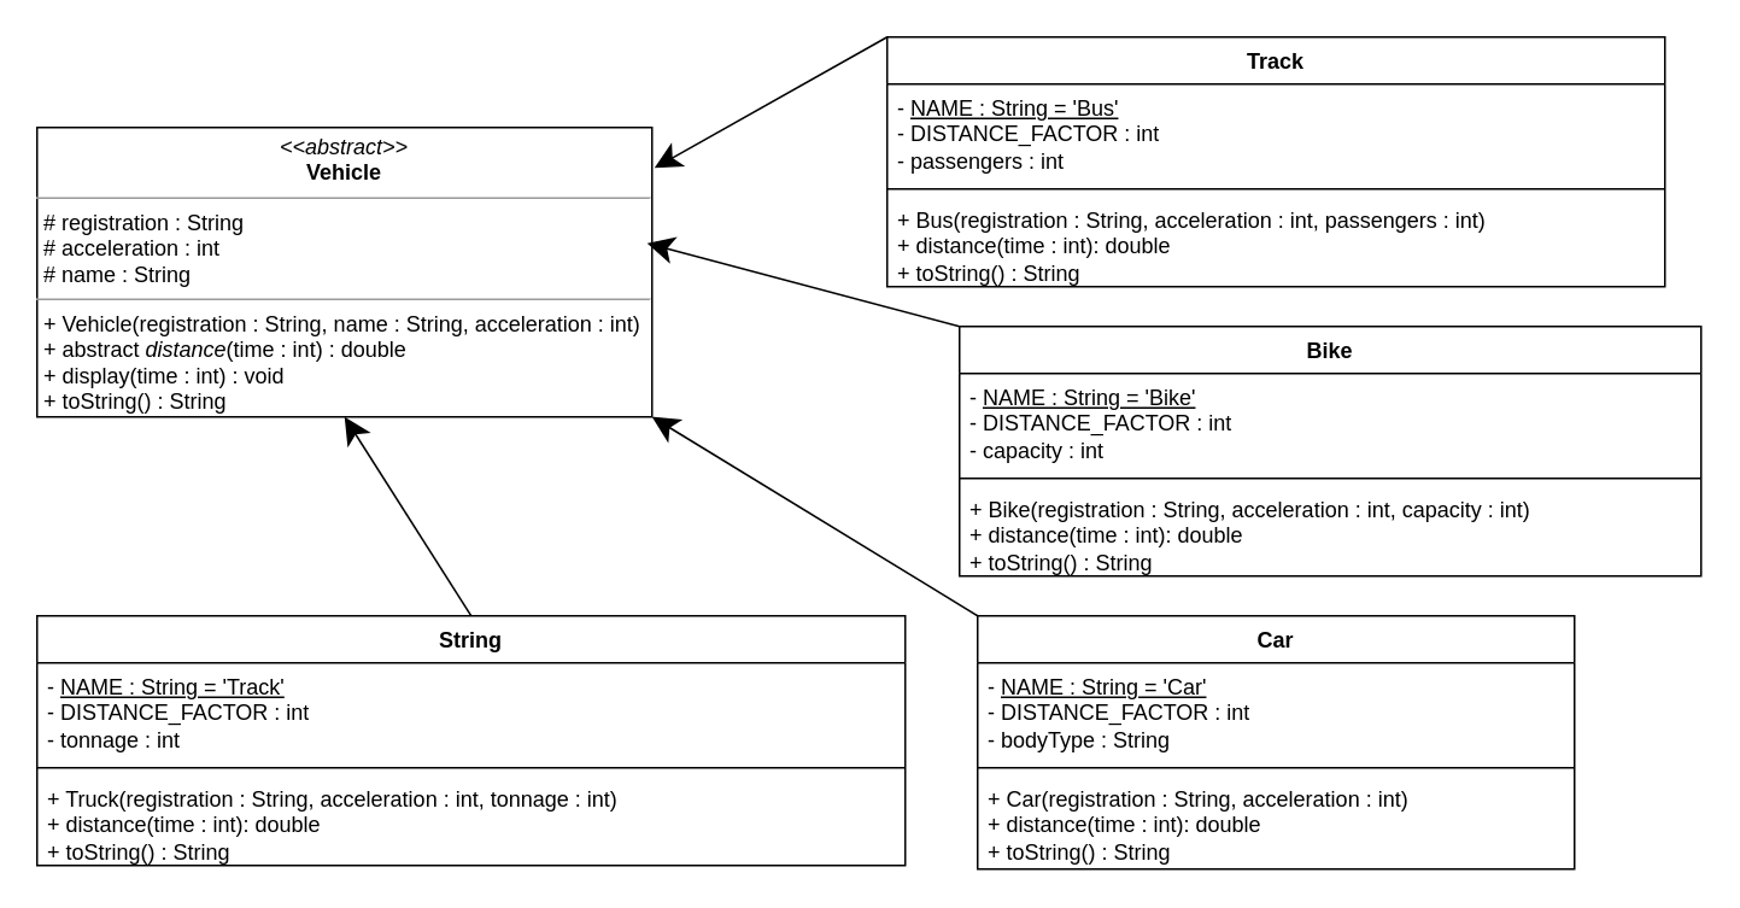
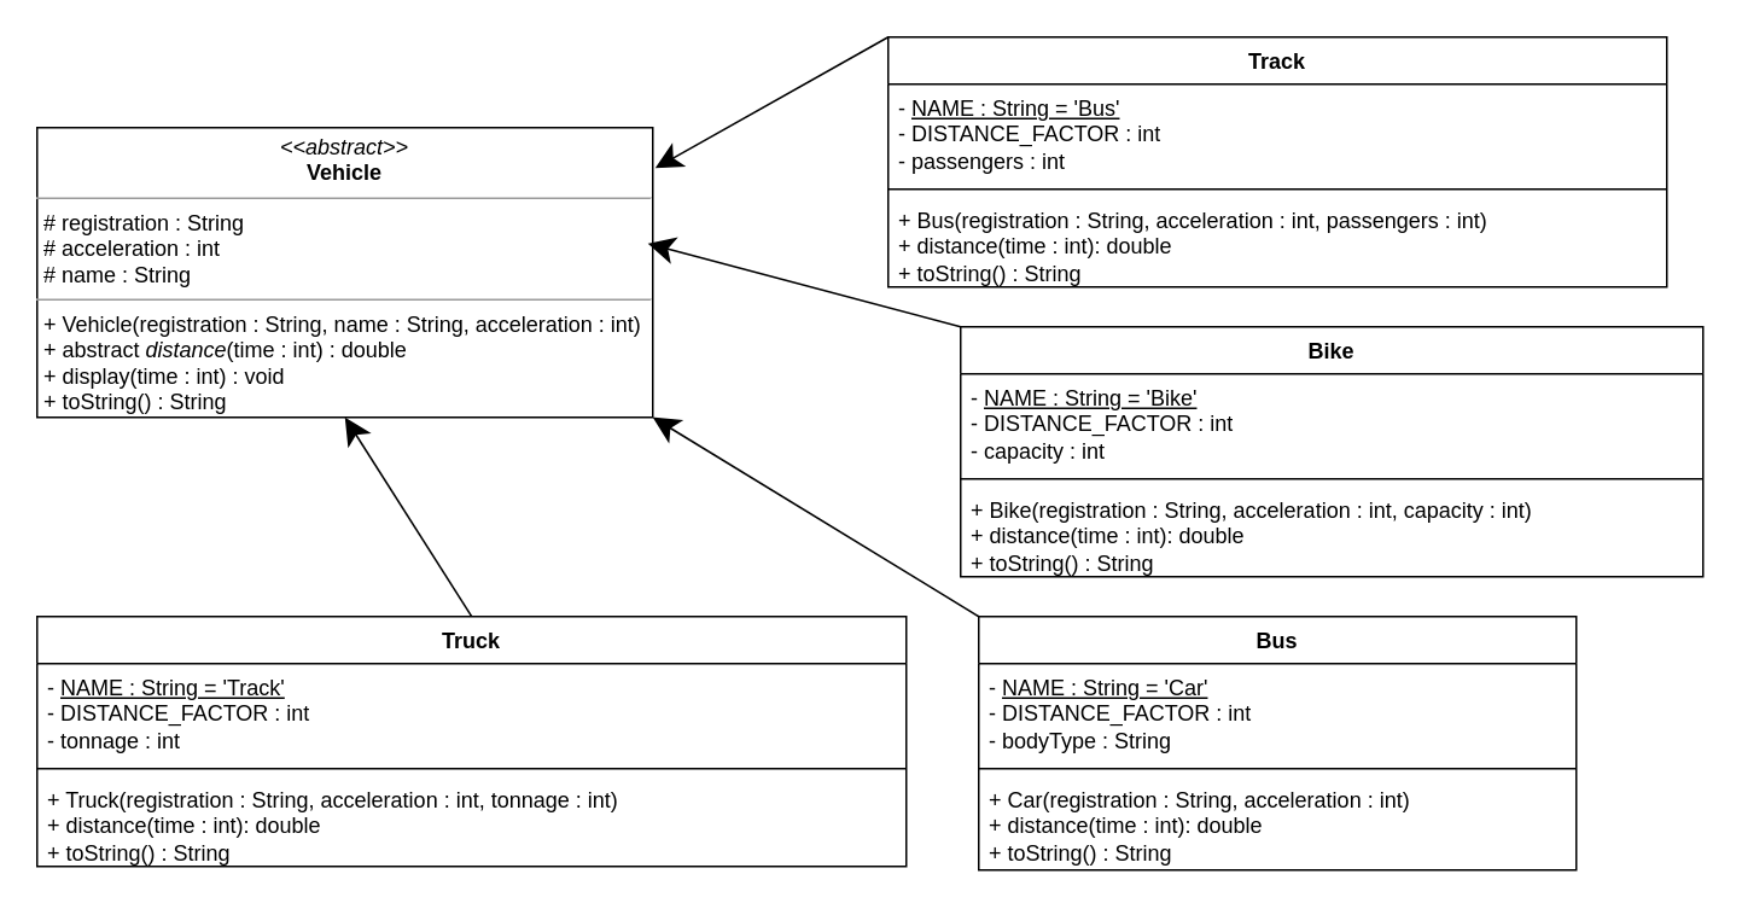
  <mxCell id="0" />
  <mxCell id="1" parent="0" />
  <mxCell id="2" value="&lt;p style=&quot;margin:0px;margin-top:4px;text-align:center;&quot;&gt;&lt;i&gt;&amp;lt;&amp;lt;abstract&amp;gt;&amp;gt;&lt;/i&gt;&lt;br&gt;&lt;b&gt;Vehicle&lt;/b&gt;&lt;/p&gt;&lt;hr size=&quot;1&quot;&gt;&lt;p style=&quot;margin:0px;margin-left:4px;&quot;&gt;# registration : String&lt;br&gt;#&amp;nbsp;acceleration : int&lt;/p&gt;&lt;p style=&quot;margin:0px;margin-left:4px;&quot;&gt;# name : String&lt;/p&gt;&lt;hr size=&quot;1&quot;&gt;&lt;p style=&quot;margin:0px;margin-left:4px;&quot;&gt;+ Vehicle(registration : String, name : String, acceleration : int)&lt;/p&gt;&lt;p style=&quot;margin:0px;margin-left:4px;&quot;&gt;+ abstract &lt;i&gt;distance&lt;/i&gt;(time : int) : double&lt;br&gt;+ display(time : int) : void&lt;/p&gt;&lt;p style=&quot;margin:0px;margin-left:4px;&quot;&gt;+ toString() : String&lt;/p&gt;" style="verticalAlign=top;align=left;overflow=fill;fontSize=12;fontFamily=Helvetica;html=1;whiteSpace=wrap;" vertex="1" parent="1"><mxGeometry x="20" y="70" width="340" height="160" as="geometry" /></mxCell>
  <mxCell id="3" style="rounded=0;orthogonalLoop=1;jettySize=auto;html=1;entryX=0.5;entryY=1;entryDx=0;entryDy=0;endSize=12;exitX=0.5;exitY=0;exitDx=0;exitDy=0;" edge="1" parent="1" source="7" target="2"><mxGeometry relative="1" as="geometry"><mxPoint x="240" y="290" as="sourcePoint" /></mxGeometry></mxCell>
  <mxCell id="4" style="rounded=0;orthogonalLoop=1;jettySize=auto;html=1;entryX=1;entryY=1;entryDx=0;entryDy=0;endSize=12;exitX=0;exitY=0;exitDx=0;exitDy=0;" edge="1" parent="1" source="11" target="2"><mxGeometry relative="1" as="geometry"><mxPoint x="575" y="260" as="sourcePoint" /></mxGeometry></mxCell>
  <mxCell id="5" style="rounded=0;orthogonalLoop=1;jettySize=auto;html=1;exitX=0;exitY=0;exitDx=0;exitDy=0;entryX=1.004;entryY=0.14;entryDx=0;entryDy=0;entryPerimeter=0;endSize=12;" edge="1" parent="1" source="19" target="2"><mxGeometry relative="1" as="geometry"><mxPoint x="420" y="95" as="sourcePoint" /></mxGeometry></mxCell>
  <mxCell id="6" style="rounded=0;orthogonalLoop=1;jettySize=auto;html=1;entryX=0.992;entryY=0.4;entryDx=0;entryDy=0;entryPerimeter=0;endSize=12;exitX=0;exitY=0;exitDx=0;exitDy=0;" edge="1" parent="1" source="15" target="2"><mxGeometry relative="1" as="geometry"><mxPoint x="440" y="175" as="sourcePoint" /></mxGeometry></mxCell>
- <mxCell id="7" value="String" style="swimlane;fontStyle=1;align=center;verticalAlign=top;childLayout=stackLayout;horizontal=1;startSize=26;horizontalStack=0;resizeParent=1;resizeParentMax=0;resizeLast=0;collapsible=1;marginBottom=0;whiteSpace=wrap;html=1;" vertex="1" parent="1"><mxGeometry x="20" y="340" width="480" height="138" as="geometry" /></mxCell>
+ <mxCell id="7" value="Truck" style="swimlane;fontStyle=1;align=center;verticalAlign=top;childLayout=stackLayout;horizontal=1;startSize=26;horizontalStack=0;resizeParent=1;resizeParentMax=0;resizeLast=0;collapsible=1;marginBottom=0;whiteSpace=wrap;html=1;" vertex="1" parent="1"><mxGeometry x="20" y="340" width="480" height="138" as="geometry" /></mxCell>
  <mxCell id="8" value="- &lt;u&gt;NAME : String = 'Track'&lt;/u&gt;&lt;br&gt;- DISTANCE_FACTOR : int&lt;br&gt;- tonnage : int" style="text;strokeColor=none;fillColor=none;align=left;verticalAlign=top;spacingLeft=4;spacingRight=4;overflow=hidden;rotatable=0;points=[[0,0.5],[1,0.5]];portConstraint=eastwest;whiteSpace=wrap;html=1;" vertex="1" parent="7"><mxGeometry y="26" width="480" height="54" as="geometry" /></mxCell>
  <mxCell id="9" value="" style="line;strokeWidth=1;fillColor=none;align=left;verticalAlign=middle;spacingTop=-1;spacingLeft=3;spacingRight=3;rotatable=0;labelPosition=right;points=[];portConstraint=eastwest;strokeColor=inherit;" vertex="1" parent="7"><mxGeometry y="80" width="480" height="8" as="geometry" /></mxCell>
  <mxCell id="10" value="+ Truck(registration : String, acceleration : int, tonnage : int)&lt;br style=&quot;border-color: var(--border-color);&quot;&gt;+ distance(time : int): double&lt;br style=&quot;border-color: var(--border-color);&quot;&gt;+ toString() : String" style="text;strokeColor=none;fillColor=none;align=left;verticalAlign=top;spacingLeft=4;spacingRight=4;overflow=hidden;rotatable=0;points=[[0,0.5],[1,0.5]];portConstraint=eastwest;whiteSpace=wrap;html=1;" vertex="1" parent="7"><mxGeometry y="88" width="480" height="50" as="geometry" /></mxCell>
- <mxCell id="11" value="Car" style="swimlane;fontStyle=1;align=center;verticalAlign=top;childLayout=stackLayout;horizontal=1;startSize=26;horizontalStack=0;resizeParent=1;resizeParentMax=0;resizeLast=0;collapsible=1;marginBottom=0;whiteSpace=wrap;html=1;" vertex="1" parent="1"><mxGeometry x="540" y="340" width="330" height="140" as="geometry" /></mxCell>
+ <mxCell id="11" value="Bus" style="swimlane;fontStyle=1;align=center;verticalAlign=top;childLayout=stackLayout;horizontal=1;startSize=26;horizontalStack=0;resizeParent=1;resizeParentMax=0;resizeLast=0;collapsible=1;marginBottom=0;whiteSpace=wrap;html=1;" vertex="1" parent="1"><mxGeometry x="540" y="340" width="330" height="140" as="geometry" /></mxCell>
  <mxCell id="12" value="-&amp;nbsp;&lt;u style=&quot;border-color: var(--border-color);&quot;&gt;NAME : String = 'Car'&lt;/u&gt;&lt;br&gt;- DISTANCE_FACTOR : int&lt;br&gt;- bodyType : String" style="text;strokeColor=none;fillColor=none;align=left;verticalAlign=top;spacingLeft=4;spacingRight=4;overflow=hidden;rotatable=0;points=[[0,0.5],[1,0.5]];portConstraint=eastwest;whiteSpace=wrap;html=1;" vertex="1" parent="11"><mxGeometry y="26" width="330" height="54" as="geometry" /></mxCell>
  <mxCell id="13" value="" style="line;strokeWidth=1;fillColor=none;align=left;verticalAlign=middle;spacingTop=-1;spacingLeft=3;spacingRight=3;rotatable=0;labelPosition=right;points=[];portConstraint=eastwest;strokeColor=inherit;" vertex="1" parent="11"><mxGeometry y="80" width="330" height="8" as="geometry" /></mxCell>
  <mxCell id="14" value="+ Car(registration : String, acceleration : int)&lt;br style=&quot;border-color: var(--border-color);&quot;&gt;+ distance(time : int): double&lt;br&gt;+ toString() : String" style="text;strokeColor=none;fillColor=none;align=left;verticalAlign=top;spacingLeft=4;spacingRight=4;overflow=hidden;rotatable=0;points=[[0,0.5],[1,0.5]];portConstraint=eastwest;whiteSpace=wrap;html=1;" vertex="1" parent="11"><mxGeometry y="88" width="330" height="52" as="geometry" /></mxCell>
  <mxCell id="15" value="Bike" style="swimlane;fontStyle=1;align=center;verticalAlign=top;childLayout=stackLayout;horizontal=1;startSize=26;horizontalStack=0;resizeParent=1;resizeParentMax=0;resizeLast=0;collapsible=1;marginBottom=0;whiteSpace=wrap;html=1;" vertex="1" parent="1"><mxGeometry x="530" y="180" width="410" height="138" as="geometry" /></mxCell>
  <mxCell id="16" value="-&amp;nbsp;&lt;u style=&quot;border-color: var(--border-color);&quot;&gt;NAME : String = 'Bike'&lt;/u&gt;&lt;br&gt;- DISTANCE_FACTOR : int&lt;br&gt;- capacity : int" style="text;strokeColor=none;fillColor=none;align=left;verticalAlign=top;spacingLeft=4;spacingRight=4;overflow=hidden;rotatable=0;points=[[0,0.5],[1,0.5]];portConstraint=eastwest;whiteSpace=wrap;html=1;" vertex="1" parent="15"><mxGeometry y="26" width="410" height="54" as="geometry" /></mxCell>
  <mxCell id="17" value="" style="line;strokeWidth=1;fillColor=none;align=left;verticalAlign=middle;spacingTop=-1;spacingLeft=3;spacingRight=3;rotatable=0;labelPosition=right;points=[];portConstraint=eastwest;strokeColor=inherit;" vertex="1" parent="15"><mxGeometry y="80" width="410" height="8" as="geometry" /></mxCell>
  <mxCell id="18" value="+ Bike(registration : String, acceleration : int, capacity : int)&lt;br style=&quot;border-color: var(--border-color);&quot;&gt;+ distance(time : int): double&lt;br style=&quot;border-color: var(--border-color);&quot;&gt;+ toString() : String" style="text;strokeColor=none;fillColor=none;align=left;verticalAlign=top;spacingLeft=4;spacingRight=4;overflow=hidden;rotatable=0;points=[[0,0.5],[1,0.5]];portConstraint=eastwest;whiteSpace=wrap;html=1;" vertex="1" parent="15"><mxGeometry y="88" width="410" height="50" as="geometry" /></mxCell>
  <mxCell id="19" value="Track" style="swimlane;fontStyle=1;align=center;verticalAlign=top;childLayout=stackLayout;horizontal=1;startSize=26;horizontalStack=0;resizeParent=1;resizeParentMax=0;resizeLast=0;collapsible=1;marginBottom=0;whiteSpace=wrap;html=1;" vertex="1" parent="1"><mxGeometry x="490" y="20" width="430" height="138" as="geometry" /></mxCell>
  <mxCell id="20" value="-&amp;nbsp;&lt;u style=&quot;border-color: var(--border-color);&quot;&gt;NAME : String = 'Bus'&lt;/u&gt;&lt;br&gt;- DISTANCE_FACTOR : int&lt;br&gt;-&amp;nbsp;passengers&amp;nbsp;: int" style="text;strokeColor=none;fillColor=none;align=left;verticalAlign=top;spacingLeft=4;spacingRight=4;overflow=hidden;rotatable=0;points=[[0,0.5],[1,0.5]];portConstraint=eastwest;whiteSpace=wrap;html=1;" vertex="1" parent="19"><mxGeometry y="26" width="430" height="54" as="geometry" /></mxCell>
  <mxCell id="21" value="" style="line;strokeWidth=1;fillColor=none;align=left;verticalAlign=middle;spacingTop=-1;spacingLeft=3;spacingRight=3;rotatable=0;labelPosition=right;points=[];portConstraint=eastwest;strokeColor=inherit;" vertex="1" parent="19"><mxGeometry y="80" width="430" height="8" as="geometry" /></mxCell>
  <mxCell id="22" value="+ Bus(registration : String, acceleration : int,&amp;nbsp;passengers&amp;nbsp;: int)&lt;br style=&quot;border-color: var(--border-color);&quot;&gt;+ distance(time : int): double&lt;br style=&quot;border-color: var(--border-color);&quot;&gt;+ toString() : String" style="text;strokeColor=none;fillColor=none;align=left;verticalAlign=top;spacingLeft=4;spacingRight=4;overflow=hidden;rotatable=0;points=[[0,0.5],[1,0.5]];portConstraint=eastwest;whiteSpace=wrap;html=1;" vertex="1" parent="19"><mxGeometry y="88" width="430" height="50" as="geometry" /></mxCell>
